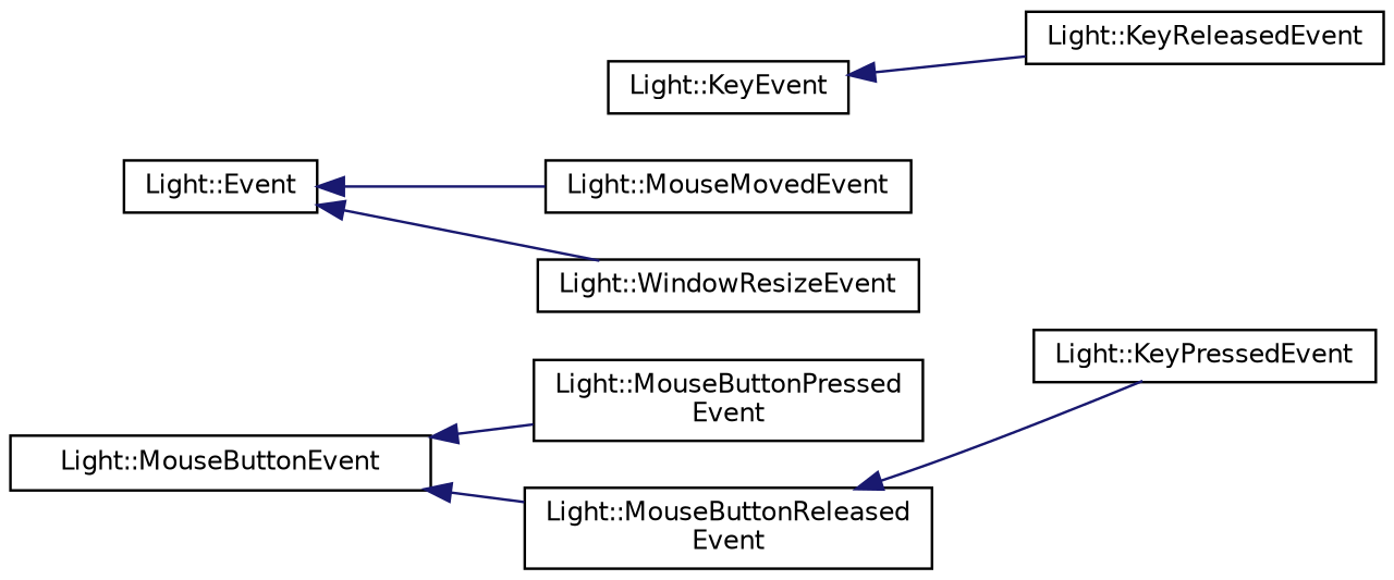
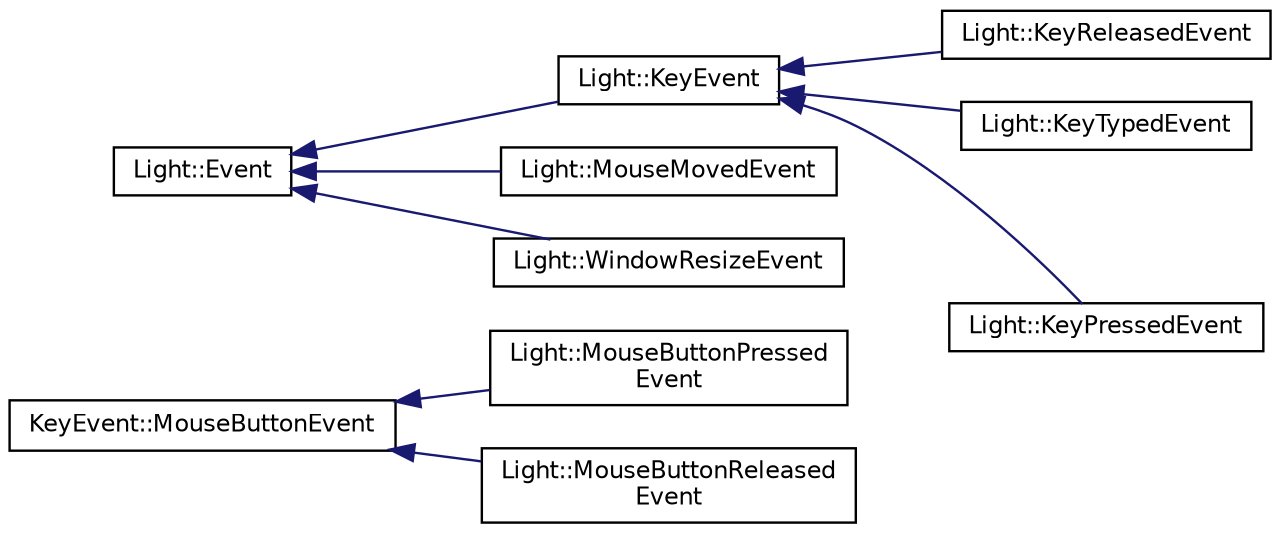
  digraph {
    rankdir=LR
    node [color=black fillcolor=white fontname=Helvetica fontsize=10 shape=record style=filled]
    edge [color=midnightblue dir=back fontname=Helvetica fontsize=10 labelfontname=Helvetica labelfontsize=10 style=solid]
    n1 [height=0.2 label="Light::Event" width=0.4]
    n2 [height=0.2 label="Light::KeyEvent" width=0.4]
    n3 [height=0.2 label="Light::MouseMovedEvent" width=0.4]
    n4 [height=0.2 label="Light::WindowResizeEvent" width=0.4]
    n5 [height=0.2 label="Light::KeyPressedEvent" width=0.4]
    n6 [height=0.2 label="Light::KeyReleasedEvent" width=0.4]
-   n8 [height=0.2 label="Light::MouseButtonEvent" width=0.4]
+   n7 [height=0.2 label="Light::KeyTypedEvent" width=0.4]
+   n8 [height=0.2 label="KeyEvent::MouseButtonEvent" width=0.4]
    n9 [height=0.2 label="Light::MouseButtonPressed\lEvent" width=0.4]
    n10 [height=0.2 label="Light::MouseButtonReleased\lEvent" width=0.4]
+   n1 -> n2
    n1 -> n3
    n1 -> n4
-   n10 -> n5
+   n2 -> n5
    n2 -> n6
+   n2 -> n7
    n8 -> n9
    n8 -> n10
  }
